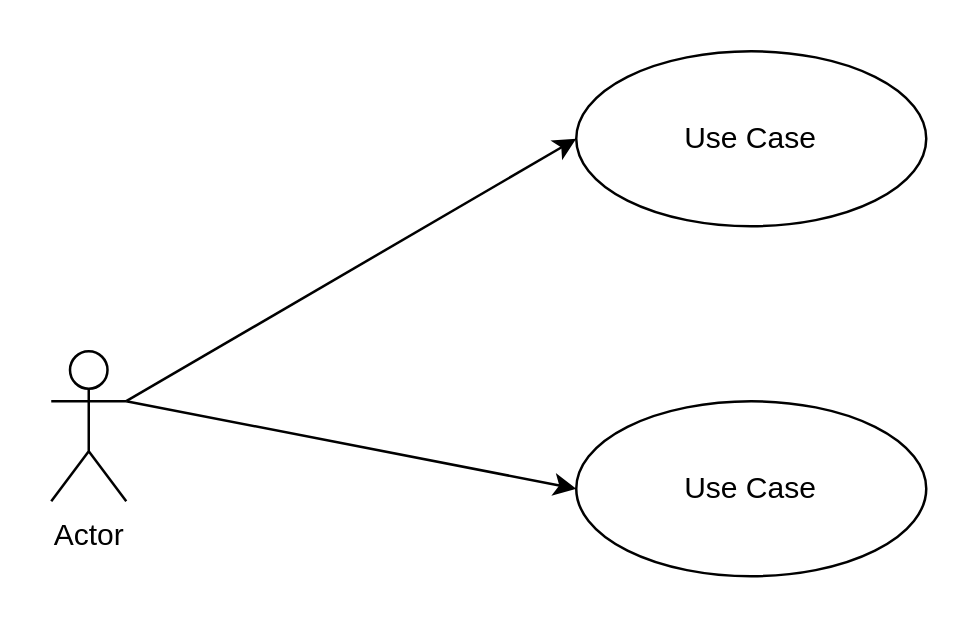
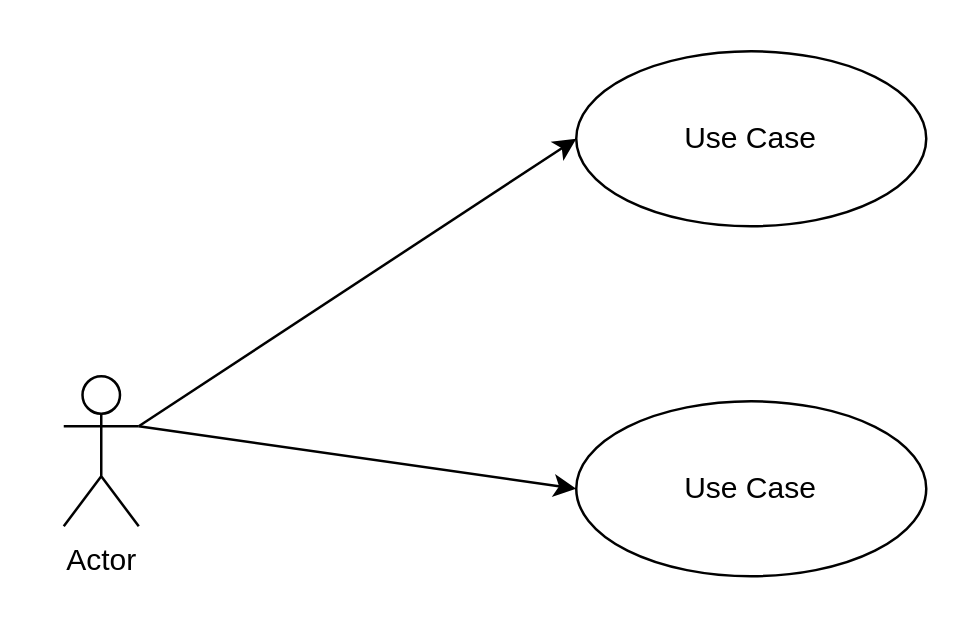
  <mxCell id="0" />
  <mxCell id="1" parent="0" />
  <mxCell id="2" style="rounded=0;orthogonalLoop=1;jettySize=auto;html=1;exitX=1;exitY=0.333;exitDx=0;exitDy=0;exitPerimeter=0;entryX=0;entryY=0.5;entryDx=0;entryDy=0;strokeColor=none;" edge="1" parent="1" source="5" target="6"><mxGeometry relative="1" as="geometry" /></mxCell>
  <mxCell id="3" style="edgeStyle=none;rounded=0;orthogonalLoop=1;jettySize=auto;html=1;exitX=1;exitY=0.333;exitDx=0;exitDy=0;exitPerimeter=0;entryX=0;entryY=0.5;entryDx=0;entryDy=0;" edge="1" parent="1" source="5" target="6"><mxGeometry relative="1" as="geometry" /></mxCell>
  <mxCell id="4" style="edgeStyle=none;rounded=0;orthogonalLoop=1;jettySize=auto;html=1;exitX=1;exitY=0.333;exitDx=0;exitDy=0;exitPerimeter=0;entryX=0;entryY=0.5;entryDx=0;entryDy=0;" edge="1" parent="1" source="5" target="7"><mxGeometry relative="1" as="geometry" /></mxCell>
- <mxCell id="5" value="Actor" style="shape=umlActor;verticalLabelPosition=bottom;verticalAlign=top;html=1;" vertex="1" parent="1"><mxGeometry x="20" y="140" width="30" height="60" as="geometry" /></mxCell>
+ <mxCell id="5" value="Actor" style="shape=umlActor;verticalLabelPosition=bottom;verticalAlign=top;html=1;" vertex="1" parent="1"><mxGeometry x="25" y="150" width="30" height="60" as="geometry" /></mxCell>
  <mxCell id="6" value="Use Case" style="ellipse;whiteSpace=wrap;html=1;" vertex="1" parent="1"><mxGeometry x="230" y="20" width="140" height="70" as="geometry" /></mxCell>
  <mxCell id="7" value="Use Case" style="ellipse;whiteSpace=wrap;html=1;" vertex="1" parent="1"><mxGeometry x="230" y="160" width="140" height="70" as="geometry" /></mxCell>
